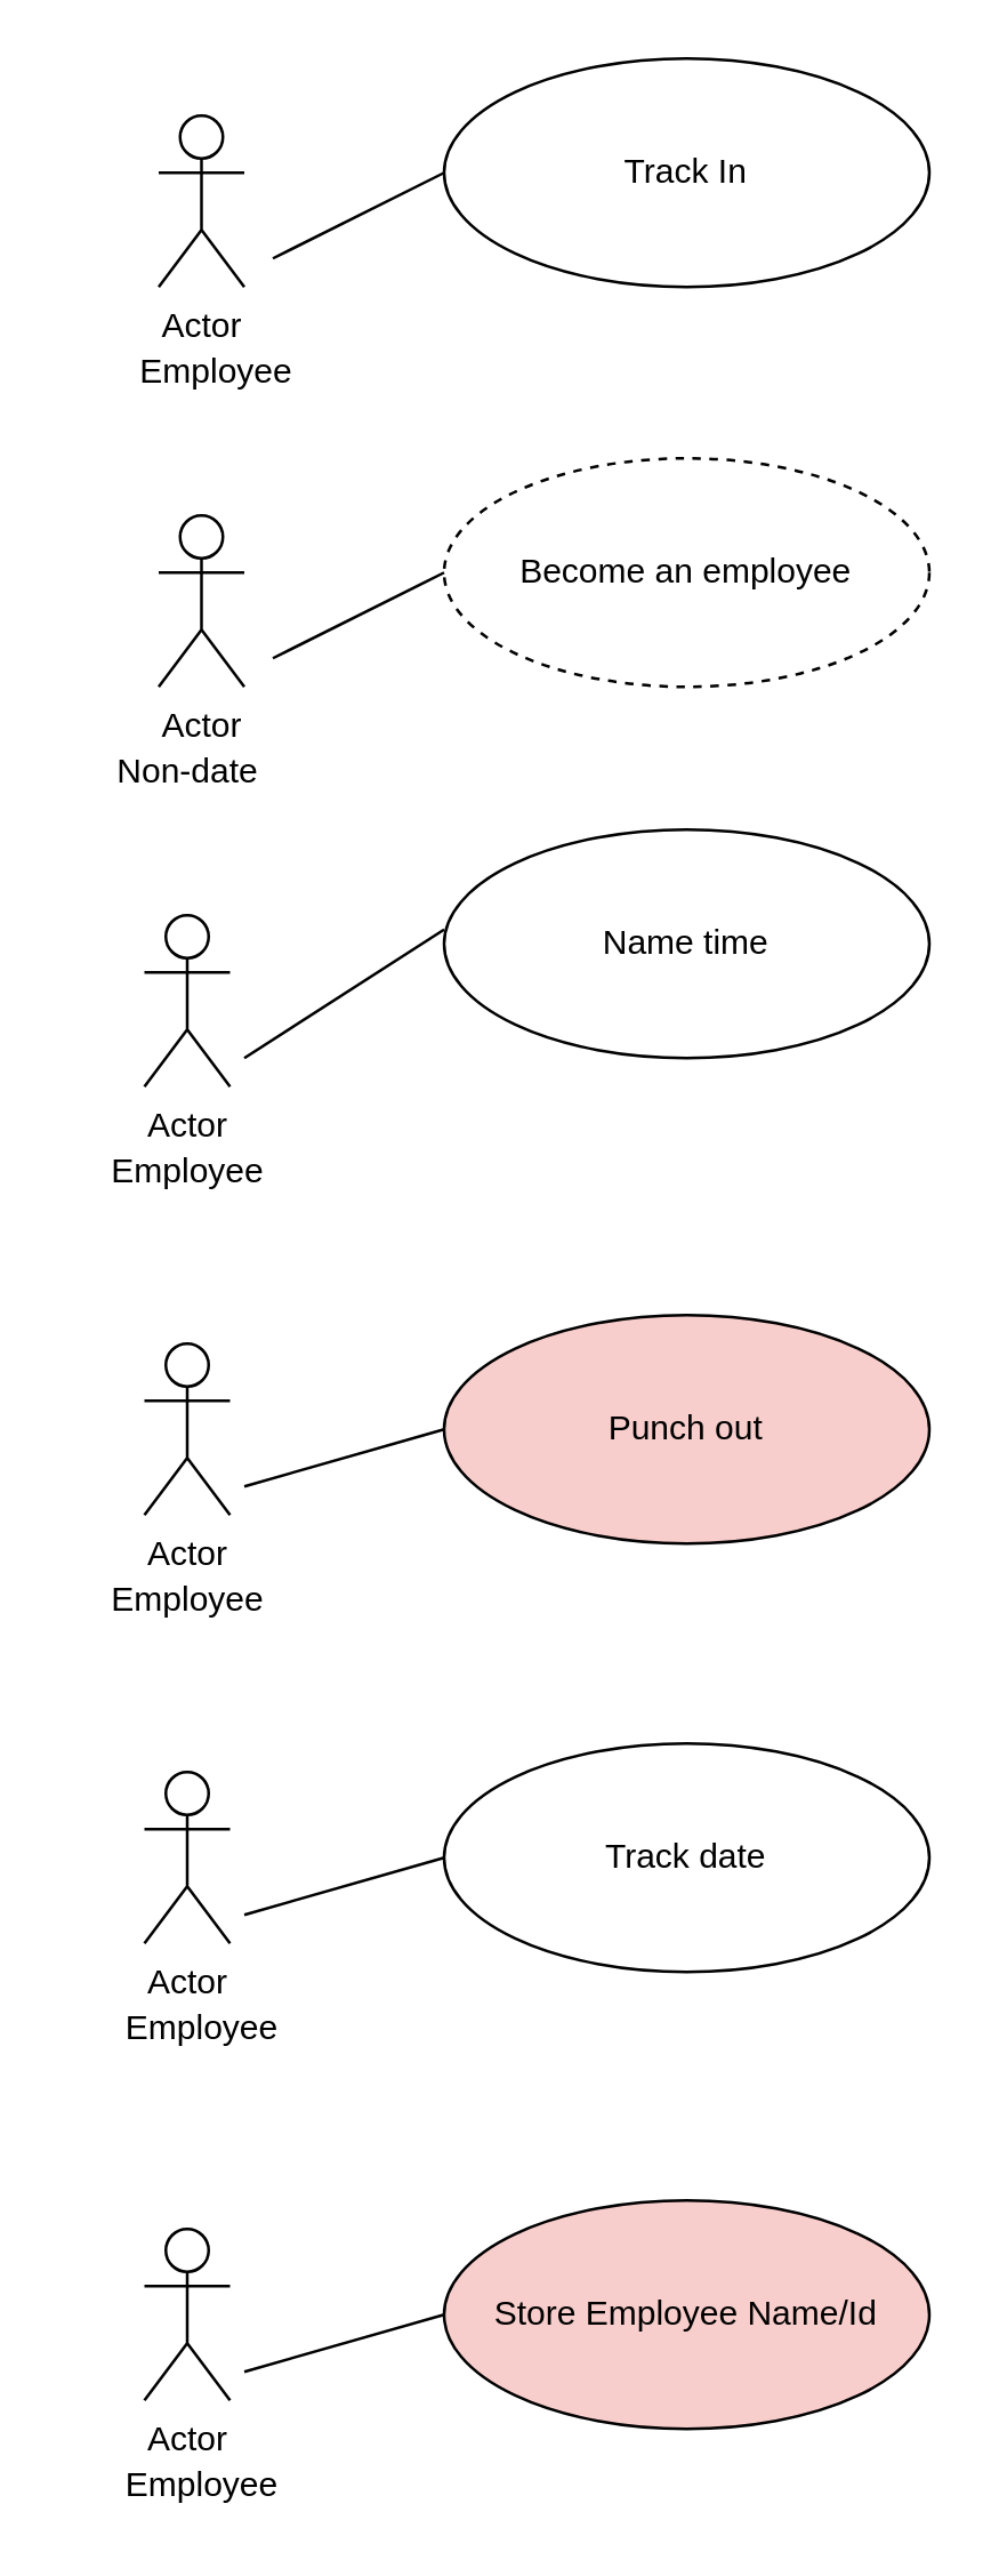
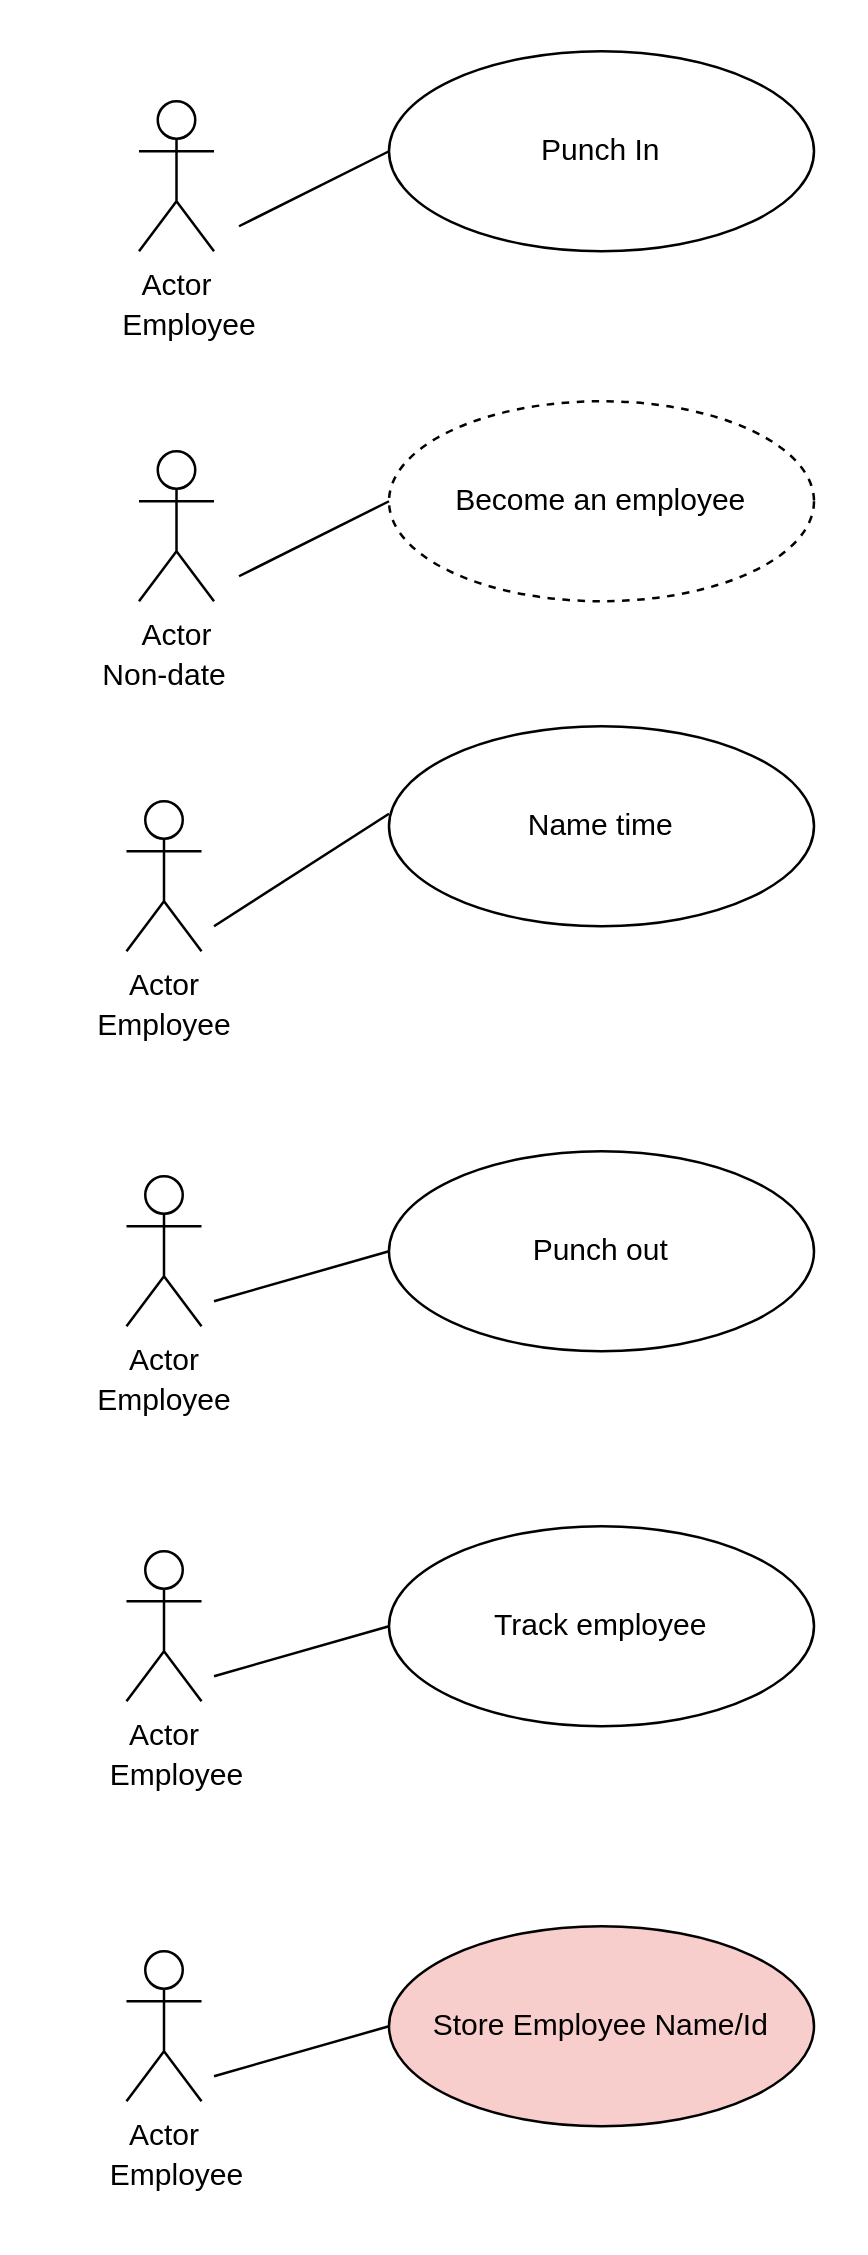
  <mxCell id="0" />
  <mxCell id="1" parent="0" />
  <mxCell id="2" value="Actor" style="shape=umlActor;verticalLabelPosition=bottom;verticalAlign=top;html=1;outlineConnect=0;" vertex="1" parent="1"><mxGeometry x="55" y="40" width="30" height="60" as="geometry" /></mxCell>
- <mxCell id="3" value="Track In" style="ellipse;whiteSpace=wrap;html=1;" vertex="1" parent="1"><mxGeometry x="155" y="20" width="170" height="80" as="geometry" /></mxCell>
+ <mxCell id="3" value="Punch In" style="ellipse;whiteSpace=wrap;html=1;" vertex="1" parent="1"><mxGeometry x="155" y="20" width="170" height="80" as="geometry" /></mxCell>
  <mxCell id="4" value="" style="endArrow=none;html=1;" edge="1" parent="1"><mxGeometry width="50" height="50" relative="1" as="geometry"><mxPoint x="95" y="90" as="sourcePoint" /><mxPoint x="155" y="60" as="targetPoint" /></mxGeometry></mxCell>
  <mxCell id="5" value="Employee" style="text;html=1;align=center;verticalAlign=middle;resizable=0;points=[];autosize=1;" vertex="1" parent="1"><mxGeometry x="40" y="120" width="70" height="20" as="geometry" /></mxCell>
  <mxCell id="6" value="Actor" style="shape=umlActor;verticalLabelPosition=bottom;verticalAlign=top;html=1;outlineConnect=0;" vertex="1" parent="1"><mxGeometry x="55" y="180" width="30" height="60" as="geometry" /></mxCell>
  <mxCell id="7" value="Non-date" style="text;html=1;align=center;verticalAlign=middle;resizable=0;points=[];autosize=1;" vertex="1" parent="1"><mxGeometry x="20" y="260" width="90" height="20" as="geometry" /></mxCell>
  <mxCell id="8" value="Become an employee" style="ellipse;whiteSpace=wrap;html=1;dashed=1;" vertex="1" parent="1"><mxGeometry x="155" y="160" width="170" height="80" as="geometry" /></mxCell>
  <mxCell id="9" value="" style="endArrow=none;html=1;entryX=0;entryY=0.5;entryDx=0;entryDy=0;" edge="1" parent="1" target="8"><mxGeometry width="50" height="50" relative="1" as="geometry"><mxPoint x="95" y="230" as="sourcePoint" /><mxPoint x="145" y="200" as="targetPoint" /><Array as="points" /></mxGeometry></mxCell>
  <mxCell id="10" value="Actor" style="shape=umlActor;verticalLabelPosition=bottom;verticalAlign=top;html=1;outlineConnect=0;" vertex="1" parent="1"><mxGeometry x="50" y="320" width="30" height="60" as="geometry" /></mxCell>
  <mxCell id="11" value="Employee" style="text;html=1;align=center;verticalAlign=middle;resizable=0;points=[];autosize=1;" vertex="1" parent="1"><mxGeometry x="30" y="400" width="70" height="20" as="geometry" /></mxCell>
  <mxCell id="12" value="Name time" style="ellipse;whiteSpace=wrap;html=1;" vertex="1" parent="1"><mxGeometry x="155" y="290" width="170" height="80" as="geometry" /></mxCell>
  <mxCell id="13" value="" style="endArrow=none;html=1;" edge="1" parent="1"><mxGeometry width="50" height="50" relative="1" as="geometry"><mxPoint x="85" y="370" as="sourcePoint" /><mxPoint x="155" y="325" as="targetPoint" /></mxGeometry></mxCell>
  <mxCell id="14" value="Actor" style="shape=umlActor;verticalLabelPosition=bottom;verticalAlign=top;html=1;outlineConnect=0;" vertex="1" parent="1"><mxGeometry x="50" y="470" width="30" height="60" as="geometry" /></mxCell>
  <mxCell id="15" value="Employee" style="text;html=1;align=center;verticalAlign=middle;resizable=0;points=[];autosize=1;" vertex="1" parent="1"><mxGeometry x="30" y="550" width="70" height="20" as="geometry" /></mxCell>
- <mxCell id="16" value="Punch out" style="ellipse;whiteSpace=wrap;html=1;fillColor=#f8cecc;" vertex="1" parent="1"><mxGeometry x="155" y="460" width="170" height="80" as="geometry" /></mxCell>
+ <mxCell id="16" value="Punch out" style="ellipse;whiteSpace=wrap;html=1;" vertex="1" parent="1"><mxGeometry x="155" y="460" width="170" height="80" as="geometry" /></mxCell>
  <mxCell id="17" value="" style="endArrow=none;html=1;" edge="1" parent="1"><mxGeometry width="50" height="50" relative="1" as="geometry"><mxPoint x="85" y="520" as="sourcePoint" /><mxPoint x="155" y="500" as="targetPoint" /></mxGeometry></mxCell>
  <mxCell id="18" value="Actor" style="shape=umlActor;verticalLabelPosition=bottom;verticalAlign=top;html=1;outlineConnect=0;" vertex="1" parent="1"><mxGeometry x="50" y="620" width="30" height="60" as="geometry" /></mxCell>
- <mxCell id="19" value="Track date" style="ellipse;whiteSpace=wrap;html=1;" vertex="1" parent="1"><mxGeometry x="155" y="610" width="170" height="80" as="geometry" /></mxCell>
+ <mxCell id="19" value="Track employee" style="ellipse;whiteSpace=wrap;html=1;" vertex="1" parent="1"><mxGeometry x="155" y="610" width="170" height="80" as="geometry" /></mxCell>
  <mxCell id="20" value="" style="endArrow=none;html=1;" edge="1" parent="1"><mxGeometry width="50" height="50" relative="1" as="geometry"><mxPoint x="85" y="670" as="sourcePoint" /><mxPoint x="155" y="650" as="targetPoint" /></mxGeometry></mxCell>
  <mxCell id="21" value="Employee" style="text;html=1;align=center;verticalAlign=middle;resizable=0;points=[];autosize=1;" vertex="1" parent="1"><mxGeometry x="35" y="700" width="70" height="20" as="geometry" /></mxCell>
  <mxCell id="22" value="Actor" style="shape=umlActor;verticalLabelPosition=bottom;verticalAlign=top;html=1;outlineConnect=0;" vertex="1" parent="1"><mxGeometry x="50" y="780" width="30" height="60" as="geometry" /></mxCell>
  <mxCell id="23" value="Store Employee Name/Id" style="ellipse;whiteSpace=wrap;html=1;fillColor=#f8cecc;" vertex="1" parent="1"><mxGeometry x="155" y="770" width="170" height="80" as="geometry" /></mxCell>
  <mxCell id="24" value="" style="endArrow=none;html=1;" edge="1" parent="1"><mxGeometry width="50" height="50" relative="1" as="geometry"><mxPoint x="85" y="830" as="sourcePoint" /><mxPoint x="155" y="810" as="targetPoint" /></mxGeometry></mxCell>
  <mxCell id="25" value="Employee" style="text;html=1;align=center;verticalAlign=middle;resizable=0;points=[];autosize=1;" vertex="1" parent="1"><mxGeometry x="35" y="860" width="70" height="20" as="geometry" /></mxCell>
